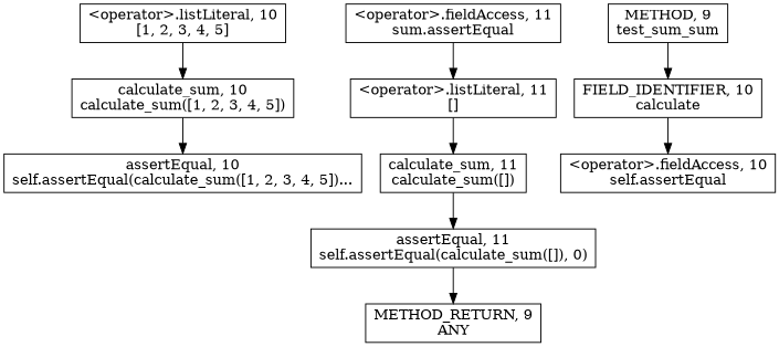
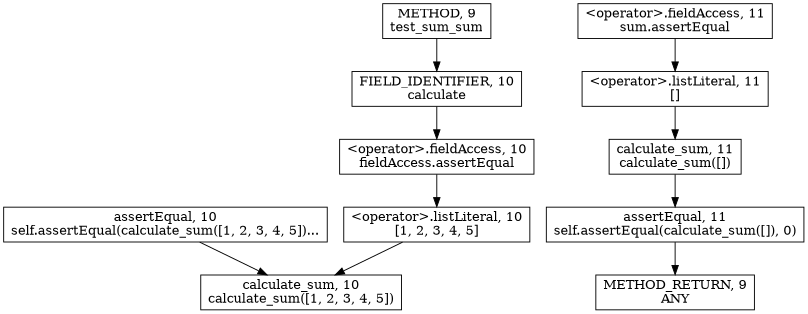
  digraph {
    node [shape=rect]
    n1 [label=<assertEqual, 10<BR/>self.assertEqual(calculate_sum([1, 2, 3, 4, 5])...>]
    n2 [label=<assertEqual, 11<BR/>self.assertEqual(calculate_sum([]), 0)>]
    n3 [label=<METHOD_RETURN, 9<BR/>ANY>]
-   n4 [label=<&lt;operator&gt;.fieldAccess, 10<BR/>self.assertEqual>]
+   n4 [label=<&lt;operator&gt;.fieldAccess, 10<BR/>fieldAccess.assertEqual>]
    n5 [label=<&lt;operator&gt;.listLiteral, 10<BR/>[1, 2, 3, 4, 5]>]
    n6 [label=<calculate_sum, 10<BR/>calculate_sum([1, 2, 3, 4, 5])>]
    n7 [label=<&lt;operator&gt;.fieldAccess, 11<BR/>sum.assertEqual>]
    n8 [label=<&lt;operator&gt;.listLiteral, 11<BR/>[]>]
    n9 [label=<calculate_sum, 11<BR/>calculate_sum([])>]
    n10 [label=<FIELD_IDENTIFIER, 10<BR/>calculate>]
    n11 [label=<METHOD, 9<BR/>test_sum_sum>]
    n2 -> n3
+   n4 -> n5
    n5 -> n6
-   n6 -> n1
+   n1 -> n6
    n7 -> n8
    n8 -> n9
    n9 -> n2
    n10 -> n4
    n11 -> n10
  }
